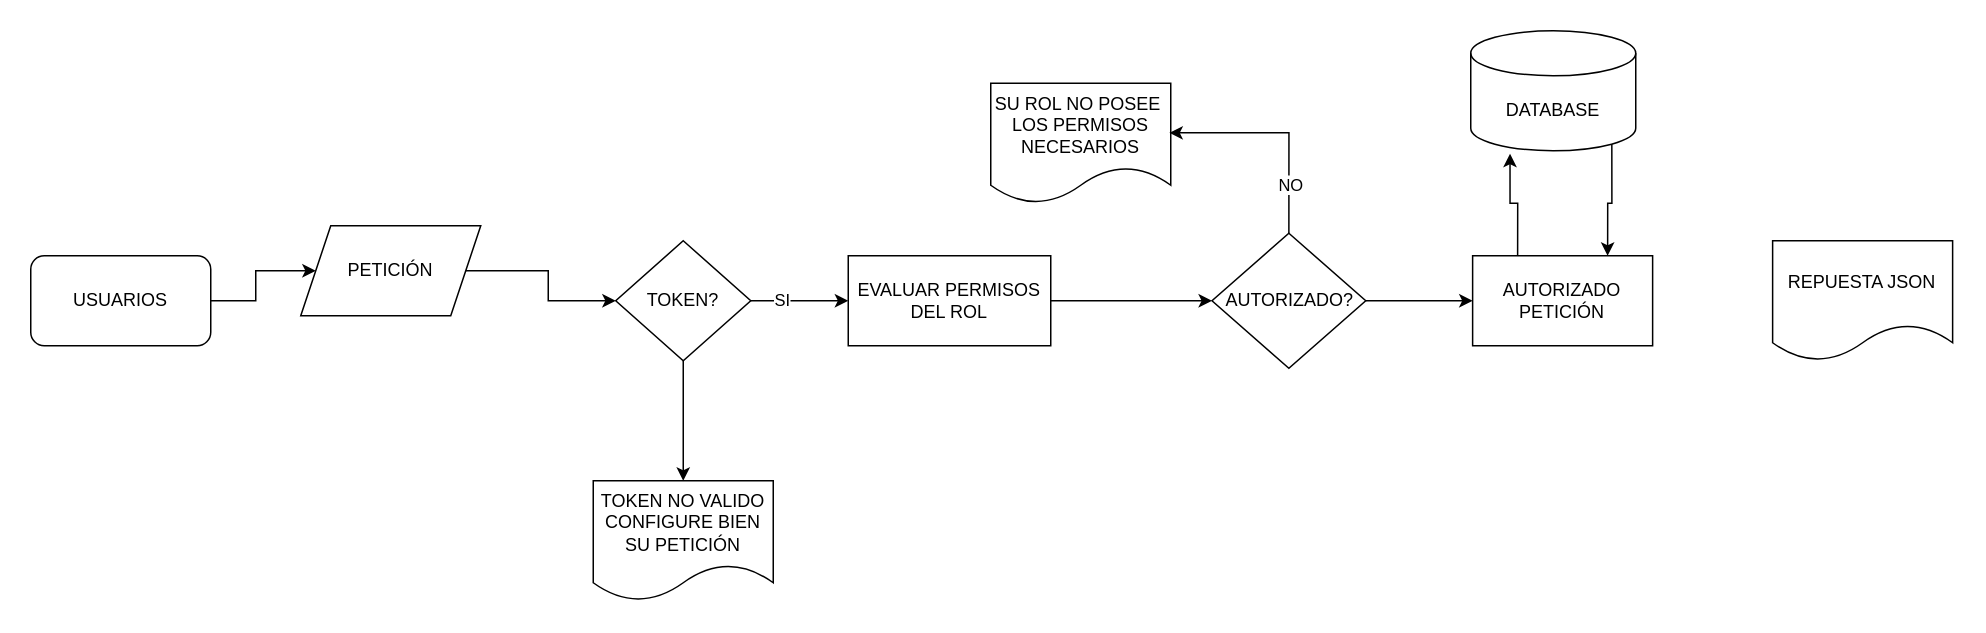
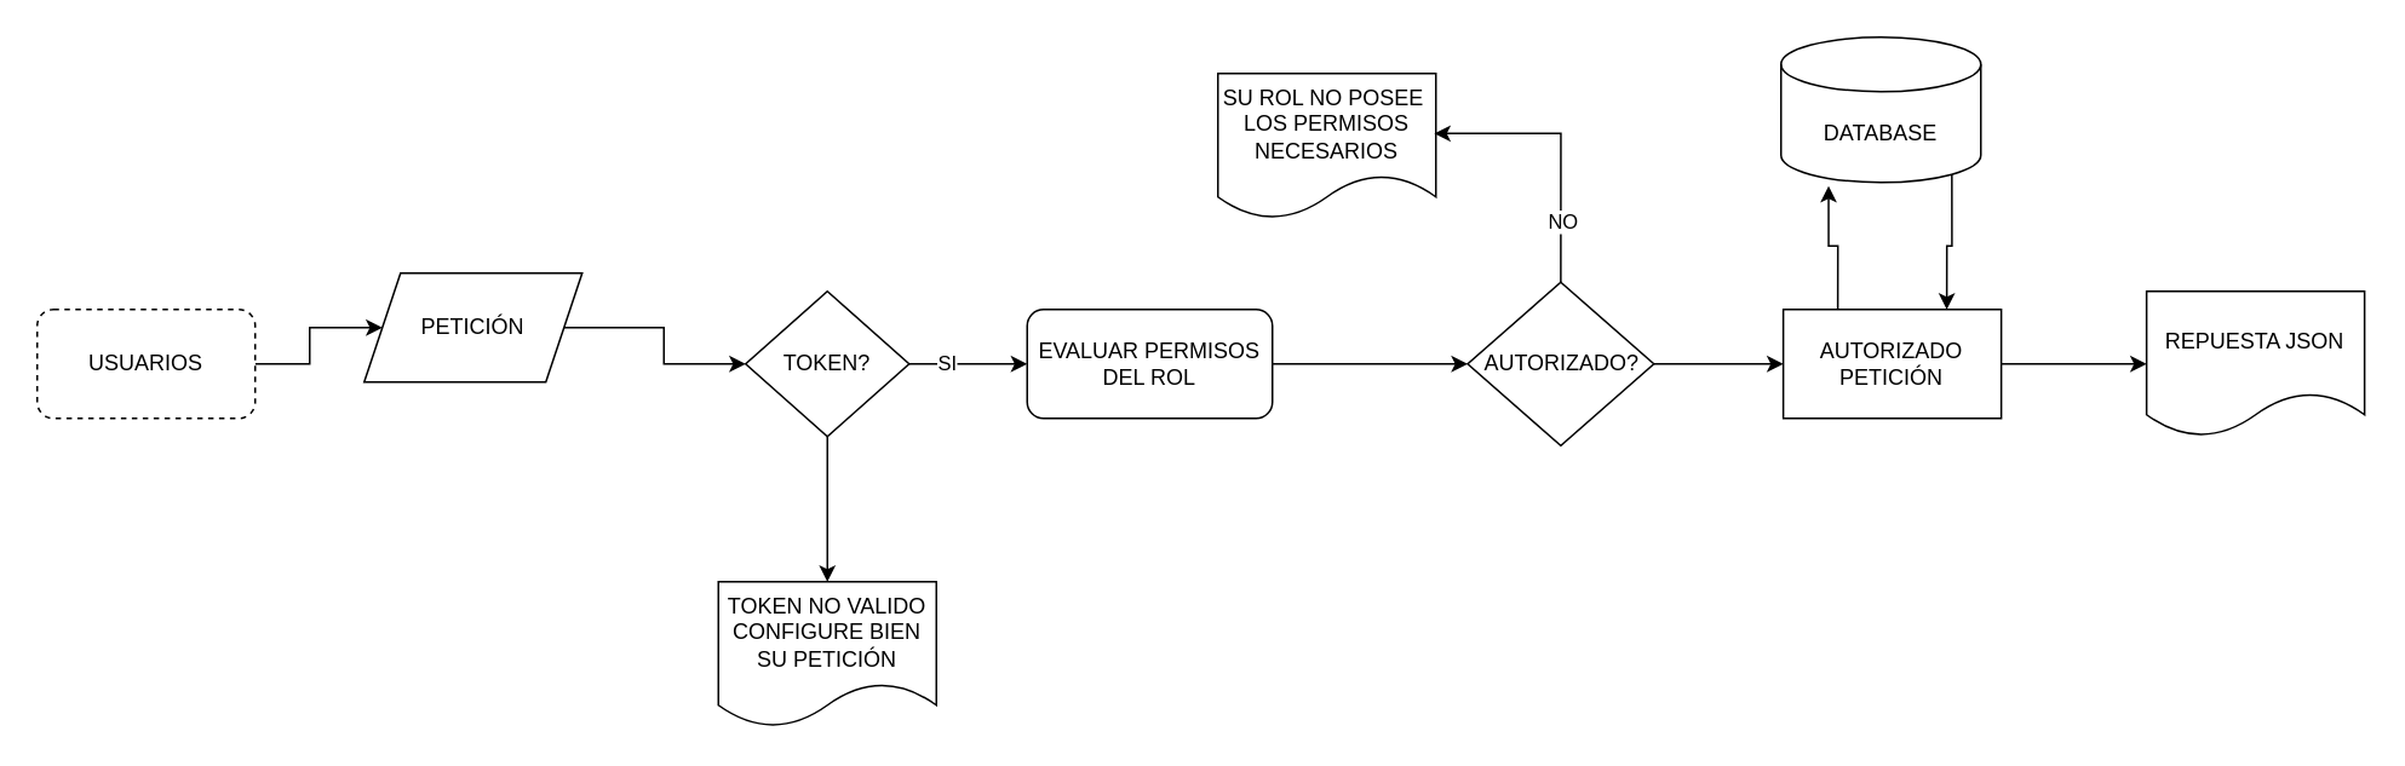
  <mxCell id="0" />
  <mxCell id="1" parent="0" />
  <mxCell id="2" style="edgeStyle=orthogonalEdgeStyle;rounded=0;orthogonalLoop=1;jettySize=auto;html=1;exitX=1;exitY=0.5;exitDx=0;exitDy=0;" parent="1" source="3" target="5" edge="1"><mxGeometry relative="1" as="geometry" /></mxCell>
- <mxCell id="3" value="&lt;div&gt;USUARIOS&lt;br&gt;&lt;/div&gt;" style="rounded=1;whiteSpace=wrap;html=1;" parent="1" vertex="1"><mxGeometry x="20" y="170" width="120" height="60" as="geometry" /></mxCell>
+ <mxCell id="3" value="&lt;div&gt;USUARIOS&lt;br&gt;&lt;/div&gt;" style="rounded=1;whiteSpace=wrap;html=1;dashed=1;" parent="1" vertex="1"><mxGeometry x="20" y="170" width="120" height="60" as="geometry" /></mxCell>
  <mxCell id="4" value="" style="edgeStyle=orthogonalEdgeStyle;rounded=0;orthogonalLoop=1;jettySize=auto;html=1;" parent="1" source="5" target="9" edge="1"><mxGeometry relative="1" as="geometry" /></mxCell>
  <mxCell id="5" value="PETICIÓN" style="shape=parallelogram;perimeter=parallelogramPerimeter;whiteSpace=wrap;html=1;fixedSize=1;" parent="1" vertex="1"><mxGeometry x="200" y="150" width="120" height="60" as="geometry" /></mxCell>
  <mxCell id="6" value="" style="edgeStyle=orthogonalEdgeStyle;rounded=0;orthogonalLoop=1;jettySize=auto;html=1;" parent="1" source="9" target="11" edge="1"><mxGeometry relative="1" as="geometry" /></mxCell>
  <mxCell id="7" value="&lt;div&gt;SI&lt;/div&gt;" style="edgeLabel;html=1;align=center;verticalAlign=middle;resizable=0;points=[];" parent="6" vertex="1" connectable="0"><mxGeometry x="-0.385" y="1" relative="1" as="geometry"><mxPoint as="offset" /></mxGeometry></mxCell>
  <mxCell id="8" value="" style="edgeStyle=orthogonalEdgeStyle;rounded=0;orthogonalLoop=1;jettySize=auto;html=1;" parent="1" source="9" target="17" edge="1"><mxGeometry relative="1" as="geometry" /></mxCell>
  <mxCell id="9" value="TOKEN?" style="rhombus;whiteSpace=wrap;html=1;" parent="1" vertex="1"><mxGeometry x="410" y="160" width="90" height="80" as="geometry" /></mxCell>
  <mxCell id="10" value="" style="edgeStyle=orthogonalEdgeStyle;rounded=0;orthogonalLoop=1;jettySize=auto;html=1;" parent="1" source="11" target="13" edge="1"><mxGeometry relative="1" as="geometry" /></mxCell>
- <mxCell id="11" value="&lt;div&gt;EVALUAR PERMISOS DEL ROL&lt;/div&gt;" style="whiteSpace=wrap;html=1;" parent="1" vertex="1"><mxGeometry x="565" y="170" width="135" height="60" as="geometry" /></mxCell>
+ <mxCell id="11" value="&lt;div&gt;EVALUAR PERMISOS DEL ROL&lt;/div&gt;" style="whiteSpace=wrap;html=1;rounded=1;" parent="1" vertex="1"><mxGeometry x="565" y="170" width="135" height="60" as="geometry" /></mxCell>
  <mxCell id="12" value="" style="edgeStyle=orthogonalEdgeStyle;rounded=0;orthogonalLoop=1;jettySize=auto;html=1;" parent="1" source="13" target="19" edge="1"><mxGeometry relative="1" as="geometry" /></mxCell>
  <mxCell id="13" value="&lt;div&gt;AUTORIZADO?&lt;/div&gt;" style="rhombus;whiteSpace=wrap;html=1;" parent="1" vertex="1"><mxGeometry x="807.5" y="155" width="102.5" height="90" as="geometry" /></mxCell>
- <mxCell id="14" value="SU ROL NO POSEE&amp;nbsp; LOS PERMISOS NECESARIOS" style="shape=document;whiteSpace=wrap;html=1;boundedLbl=1;" parent="1" vertex="1"><mxGeometry x="660" y="55" width="120" height="80" as="geometry" /></mxCell>
+ <mxCell id="14" value="SU ROL NO POSEE&amp;nbsp; LOS PERMISOS NECESARIOS" style="shape=document;whiteSpace=wrap;html=1;boundedLbl=1;" parent="1" vertex="1"><mxGeometry x="670" y="40" width="120" height="80" as="geometry" /></mxCell>
  <mxCell id="15" style="edgeStyle=orthogonalEdgeStyle;rounded=0;orthogonalLoop=1;jettySize=auto;html=1;exitX=0.5;exitY=0;exitDx=0;exitDy=0;entryX=0.992;entryY=0.413;entryDx=0;entryDy=0;entryPerimeter=0;" parent="1" source="13" target="14" edge="1"><mxGeometry relative="1" as="geometry" /></mxCell>
  <mxCell id="16" value="NO" style="edgeLabel;html=1;align=center;verticalAlign=middle;resizable=0;points=[];" parent="15" vertex="1" connectable="0"><mxGeometry x="-0.552" y="-1" relative="1" as="geometry"><mxPoint as="offset" /></mxGeometry></mxCell>
  <mxCell id="17" value="TOKEN NO VALIDO CONFIGURE BIEN SU PETICIÓN" style="shape=document;whiteSpace=wrap;html=1;boundedLbl=1;" parent="1" vertex="1"><mxGeometry x="395" y="320" width="120" height="80" as="geometry" /></mxCell>
+ <mxCell id="18" value="" style="edgeStyle=orthogonalEdgeStyle;rounded=0;orthogonalLoop=1;jettySize=auto;html=1;" parent="1" source="19" target="23" edge="1"><mxGeometry relative="1" as="geometry" /></mxCell>
  <mxCell id="19" value="AUTORIZADO PETICIÓN" style="whiteSpace=wrap;html=1;" parent="1" vertex="1"><mxGeometry x="981.25" y="170" width="120" height="60" as="geometry" /></mxCell>
  <mxCell id="20" style="edgeStyle=orthogonalEdgeStyle;rounded=0;orthogonalLoop=1;jettySize=auto;html=1;exitX=0.855;exitY=1;exitDx=0;exitDy=-4.35;exitPerimeter=0;entryX=0.75;entryY=0;entryDx=0;entryDy=0;" parent="1" source="21" target="19" edge="1"><mxGeometry relative="1" as="geometry" /></mxCell>
  <mxCell id="21" value="DATABASE" style="shape=cylinder3;whiteSpace=wrap;html=1;boundedLbl=1;backgroundOutline=1;size=15;" parent="1" vertex="1"><mxGeometry x="980" y="20" width="110" height="80" as="geometry" /></mxCell>
  <mxCell id="22" style="edgeStyle=orthogonalEdgeStyle;rounded=0;orthogonalLoop=1;jettySize=auto;html=1;exitX=0.25;exitY=0;exitDx=0;exitDy=0;entryX=0.238;entryY=1.025;entryDx=0;entryDy=0;entryPerimeter=0;" parent="1" source="19" target="21" edge="1"><mxGeometry relative="1" as="geometry" /></mxCell>
  <mxCell id="23" value="REPUESTA JSON" style="shape=document;whiteSpace=wrap;html=1;boundedLbl=1;" parent="1" vertex="1"><mxGeometry x="1181.25" y="160" width="120" height="80" as="geometry" /></mxCell>
